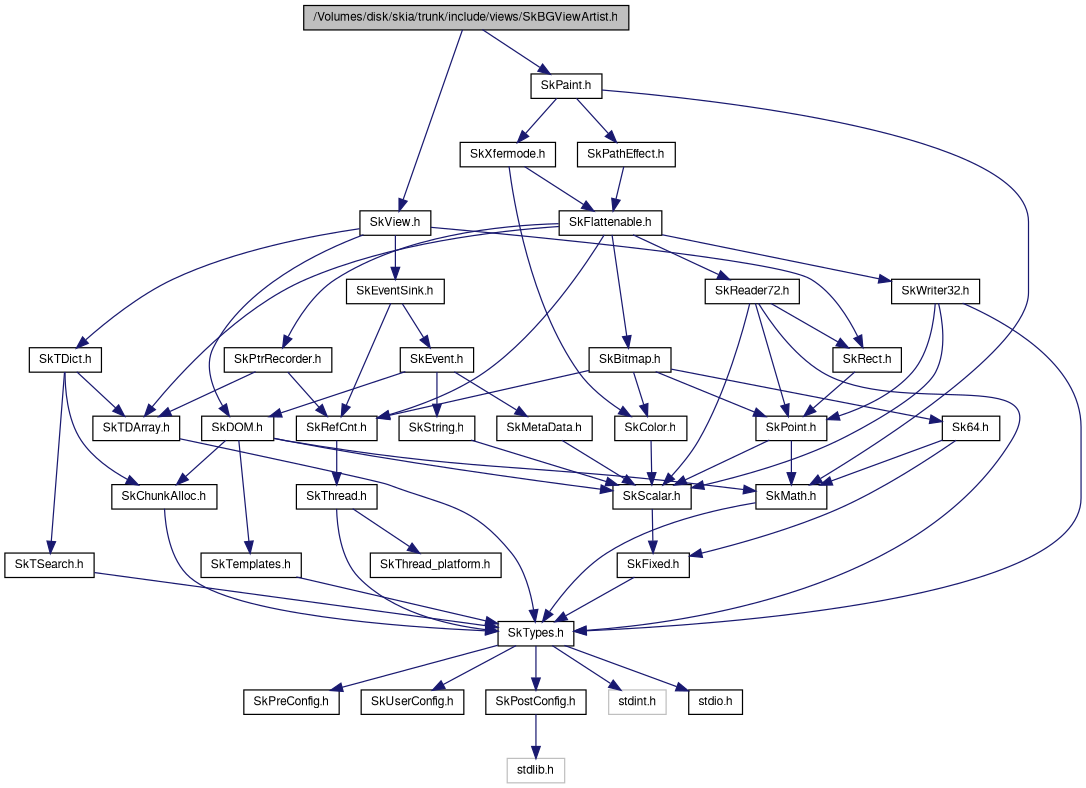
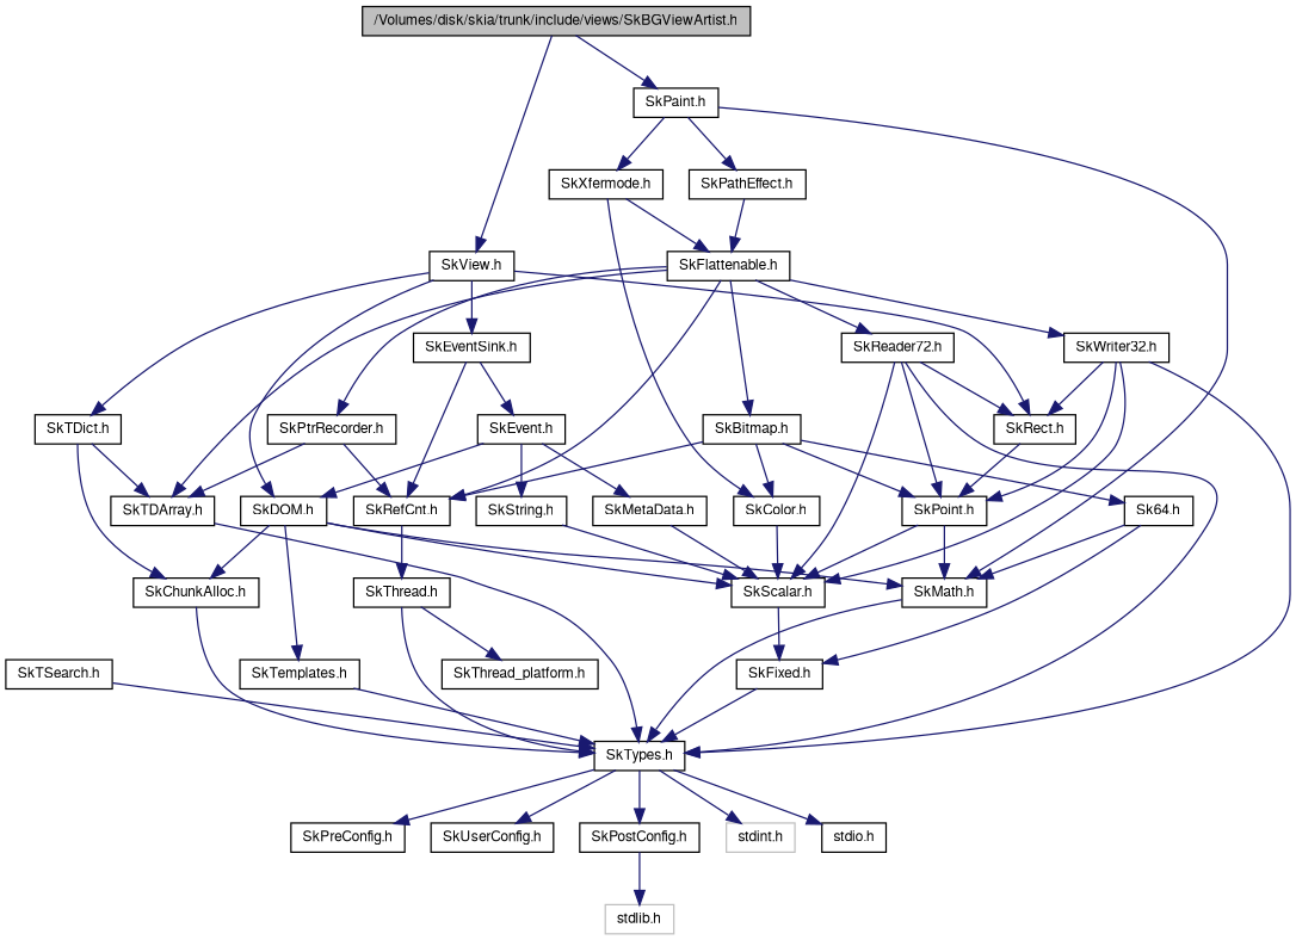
  digraph {
    node [color=black fillcolor=white fontname=FreeSans fontsize=10 shape=record style=filled]
    edge [color=midnightblue fontname=FreeSans fontsize=10 labelfontname=FreeSans labelfontsize=10 style=solid]
    n1 [fillcolor=grey75 fontcolor=black height=0.2 label="/Volumes/disk/skia/trunk/include/views/SkBGViewArtist.h" width=0.4]
    n2 [height=0.2 label="SkView.h" width=0.4]
    n3 [height=0.2 label="SkPaint.h" width=0.4]
    n4 [height=0.2 label="SkEventSink.h" width=0.4]
    n5 [height=0.2 label="SkDOM.h" width=0.4]
    n6 [height=0.2 label="SkRect.h" width=0.4]
    n7 [height=0.2 label="SkTDict.h" width=0.4]
    n8 [height=0.2 label="SkMath.h" width=0.4]
    n9 [height=0.2 label="SkXfermode.h" width=0.4]
    n10 [height=0.2 label="SkPathEffect.h" width=0.4]
    n11 [height=0.2 label="SkRefCnt.h" width=0.4]
    n12 [height=0.2 label="SkEvent.h" width=0.4]
    n13 [height=0.2 label="SkChunkAlloc.h" width=0.4]
    n14 [height=0.2 label="SkScalar.h" width=0.4]
    n15 [height=0.2 label="SkTemplates.h" width=0.4]
    n16 [height=0.2 label="SkPoint.h" width=0.4]
    n17 [height=0.2 label="SkTSearch.h" width=0.4]
    n18 [height=0.2 label="SkTDArray.h" width=0.4]
    n19 [height=0.2 label="SkThread.h" width=0.4]
    n20 [height=0.2 label="SkMetaData.h" width=0.4]
    n21 [height=0.2 label="SkString.h" width=0.4]
    n22 [height=0.2 label="SkTypes.h" width=0.4]
    n23 [height=0.2 label="SkThread_platform.h" width=0.4]
    n24 [height=0.2 label="SkPreConfig.h" width=0.4]
    n25 [height=0.2 label="SkUserConfig.h" width=0.4]
    n26 [height=0.2 label="SkPostConfig.h" width=0.4]
    n27 [color=grey75 height=0.2 label="stdint.h" width=0.4]
    n28 [height=0.2 label="stdio.h" width=0.4]
    n29 [color=grey75 height=0.2 label="stdlib.h" width=0.4]
    n30 [height=0.2 label="SkFixed.h" width=0.4]
    n31 [height=0.2 label="SkColor.h" width=0.4]
    n32 [height=0.2 label="SkFlattenable.h" width=0.4]
    n33 [height=0.2 label="SkBitmap.h" width=0.4]
    n34 [height=0.2 label="SkReader72.h" width=0.4]
    n35 [height=0.2 label="SkWriter32.h" width=0.4]
    n36 [height=0.2 label="SkPtrRecorder.h" width=0.4]
    n37 [height=0.2 label="Sk64.h" width=0.4]
    n1 -> n2
    n1 -> n3
    n2 -> n4
    n2 -> n5
    n2 -> n6
    n2 -> n7
    n3 -> n8
    n3 -> n9
    n3 -> n10
    n4 -> n11
    n4 -> n12
    n5 -> n8
    n5 -> n13
    n5 -> n14
    n5 -> n15
    n6 -> n16
    n7 -> n13
-   n7 -> n17
    n7 -> n18
    n8 -> n22
    n9 -> n31
    n9 -> n32
    n10 -> n32
    n11 -> n19
    n12 -> n5
    n12 -> n20
    n12 -> n21
    n13 -> n22
    n14 -> n30
    n15 -> n22
    n16 -> n8
    n16 -> n14
    n17 -> n22
    n18 -> n22
    n19 -> n22
    n19 -> n23
    n20 -> n14
    n21 -> n14
    n22 -> n24
    n22 -> n25
    n22 -> n26
    n22 -> n27
    n22 -> n28
    n26 -> n29
    n30 -> n22
    n31 -> n14
    n32 -> n11
    n32 -> n18
    n32 -> n33
    n32 -> n34
    n32 -> n35
    n32 -> n36
    n33 -> n11
    n33 -> n16
    n33 -> n31
    n33 -> n37
    n34 -> n6
    n34 -> n14
    n34 -> n16
    n34 -> n22
+   n35 -> n6
    n35 -> n14
    n35 -> n16
    n35 -> n22
    n36 -> n11
    n36 -> n18
    n37 -> n8
    n37 -> n30
  }
